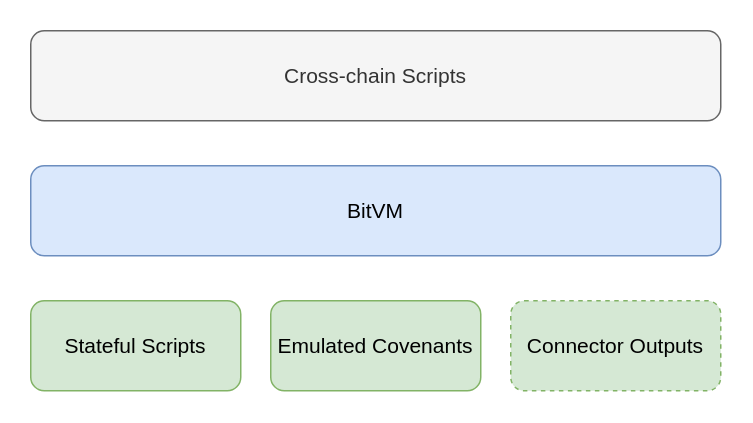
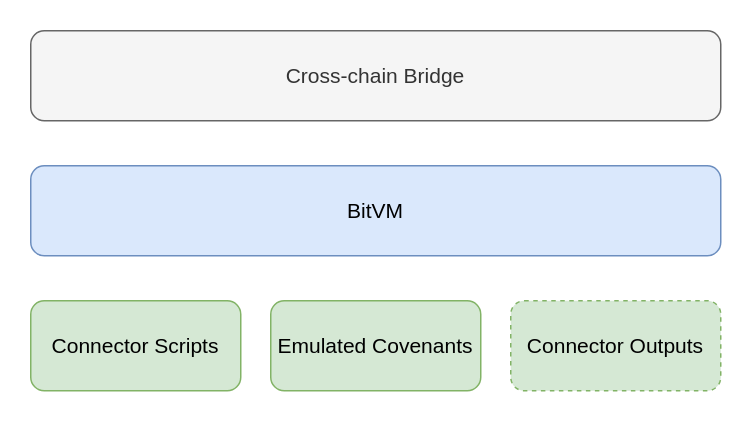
  <mxCell id="0" />
  <mxCell id="1" parent="0" />
- <mxCell id="2" value="Stateful Scripts" style="rounded=1;whiteSpace=wrap;html=1;fontSize=14;fillColor=#d5e8d4;strokeColor=#82b366;" vertex="1" parent="1"><mxGeometry x="20" y="200" width="140" height="60" as="geometry" /></mxCell>
+ <mxCell id="2" value="Connector Scripts" style="rounded=1;whiteSpace=wrap;html=1;fontSize=14;fillColor=#d5e8d4;strokeColor=#82b366;" vertex="1" parent="1"><mxGeometry x="20" y="200" width="140" height="60" as="geometry" /></mxCell>
  <mxCell id="3" value="Emulated Covenants" style="rounded=1;whiteSpace=wrap;html=1;fontSize=14;fillColor=#d5e8d4;strokeColor=#82b366;" vertex="1" parent="1"><mxGeometry x="180" y="200" width="140" height="60" as="geometry" /></mxCell>
  <mxCell id="4" value="Connector Outputs" style="rounded=1;whiteSpace=wrap;html=1;fontSize=14;fillColor=#d5e8d4;strokeColor=#82b366;dashed=1;" vertex="1" parent="1"><mxGeometry x="340" y="200" width="140" height="60" as="geometry" /></mxCell>
- <mxCell id="5" value="Cross-chain Scripts" style="rounded=1;whiteSpace=wrap;html=1;fontSize=14;fillColor=#f5f5f5;strokeColor=#666666;fontColor=#333333;" vertex="1" parent="1"><mxGeometry x="20" y="20" width="460" height="60" as="geometry" /></mxCell>
+ <mxCell id="5" value="Cross-chain Bridge" style="rounded=1;whiteSpace=wrap;html=1;fontSize=14;fillColor=#f5f5f5;strokeColor=#666666;fontColor=#333333;" vertex="1" parent="1"><mxGeometry x="20" y="20" width="460" height="60" as="geometry" /></mxCell>
  <mxCell id="6" value="BitVM" style="rounded=1;whiteSpace=wrap;html=1;fontSize=14;fillColor=#dae8fc;strokeColor=#6c8ebf;" vertex="1" parent="1"><mxGeometry x="20" y="110" width="460" height="60" as="geometry" /></mxCell>
